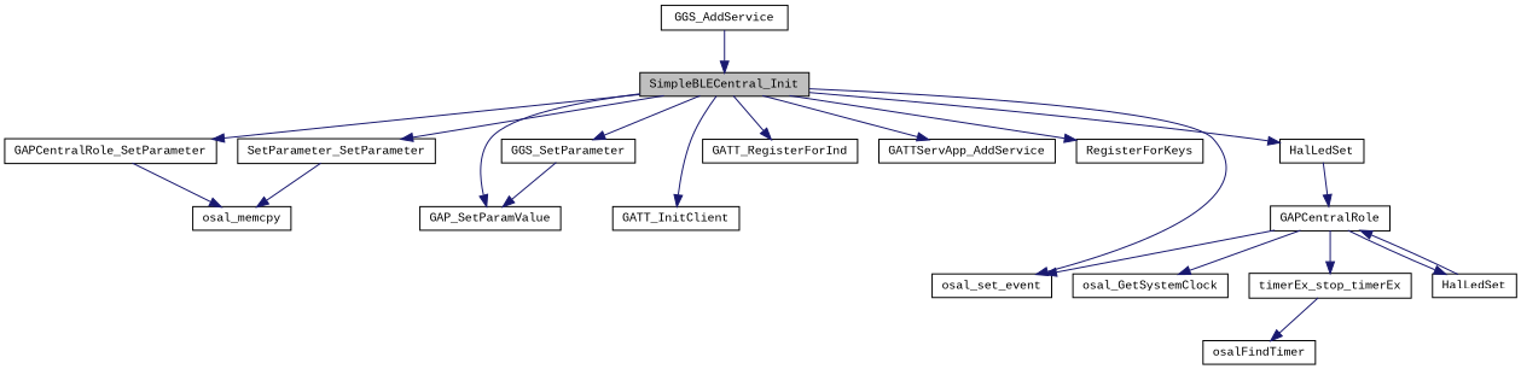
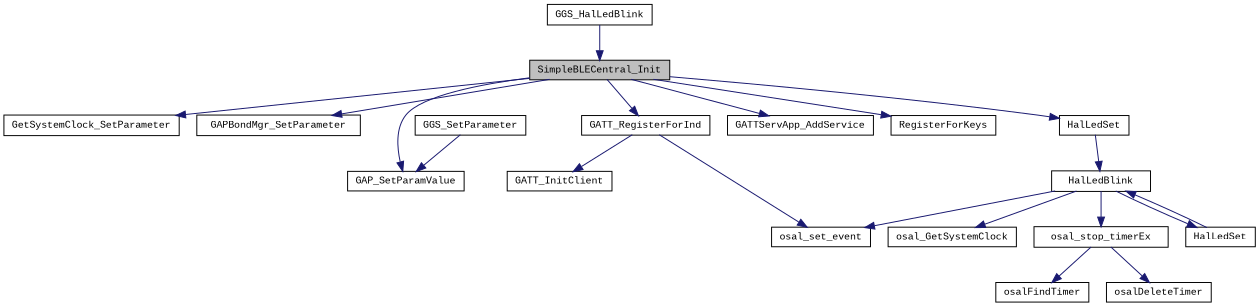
  digraph {
    fontname="Liberation Mono"
    rankdir=TB
    node [color=black fillcolor=white fontname="Liberation Mono" fontsize=10 shape=record style=filled]
    edge [color=midnightblue fontname="Liberation Mono" fontsize=10 labelfontname=Helvetica labelfontsize=10 style=solid]
    n1 [fillcolor=grey75 fontcolor=black height=0.2 label=SimpleBLECentral_Init width=0.4]
-   n2 [height=0.2 label=GAPCentralRole_SetParameter width=0.4]
+   n2 [height=0.2 label=GetSystemClock_SetParameter width=0.4]
    n3 [height=0.2 label=GAP_SetParamValue width=0.4]
    n4 [height=0.2 label=GGS_SetParameter width=0.4]
-   n5 [height=0.2 label=SetParameter_SetParameter width=0.4]
+   n5 [height=0.2 label=GAPBondMgr_SetParameter width=0.4]
    n6 [height=0.2 label=GATT_InitClient width=0.4]
    n7 [height=0.2 label=GATT_RegisterForInd width=0.4]
    n8 [height=0.2 label=GATTServApp_AddService width=0.4]
    n9 [height=0.2 label=RegisterForKeys width=0.4]
    n10 [height=0.2 label=HalLedSet width=0.4]
    n11 [height=0.2 label=osal_set_event width=0.4]
-   n12 [height=0.2 label=osal_memcpy width=0.4]
-   n13 [height=0.2 label=GGS_AddService width=0.4]
-   n14 [height=0.2 label=GAPCentralRole width=0.4]
+   n13 [height=0.2 label=GGS_HalLedBlink width=0.4]
+   n14 [height=0.2 label=HalLedBlink width=0.4]
    n15 [height=0.2 label=osal_GetSystemClock width=0.4]
-   n16 [height=0.2 label=timerEx_stop_timerEx width=0.4]
+   n16 [height=0.2 label=osal_stop_timerEx width=0.4]
    n17 [height=0.2 label=HalLedSet width=0.4]
    n18 [height=0.2 label=osalFindTimer width=0.4]
+   n19 [height=0.2 label=osalDeleteTimer width=0.4]
    n1 -> n2
    n1 -> n3
-   n1 -> n4
    n1 -> n5
-   n1 -> n6
+   n7 -> n6
    n1 -> n7
    n1 -> n8
    n1 -> n9
    n1 -> n10
-   n1 -> n11
-   n2 -> n12
+   n7 -> n11
    n4 -> n3
-   n5 -> n12
    n10 -> n14
    n13 -> n1
    n14 -> n11
    n14 -> n15
    n14 -> n16
    n14 -> n17
    n16 -> n18
+   n16 -> n19
    n17 -> n14
  }
